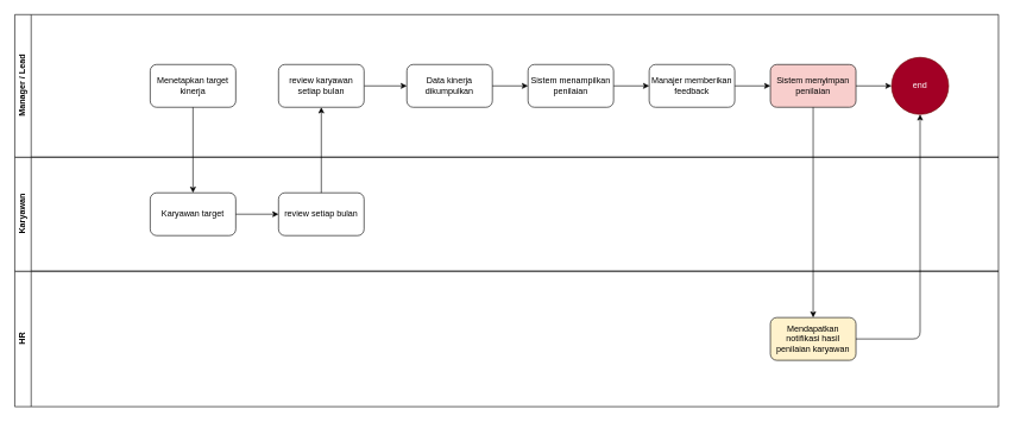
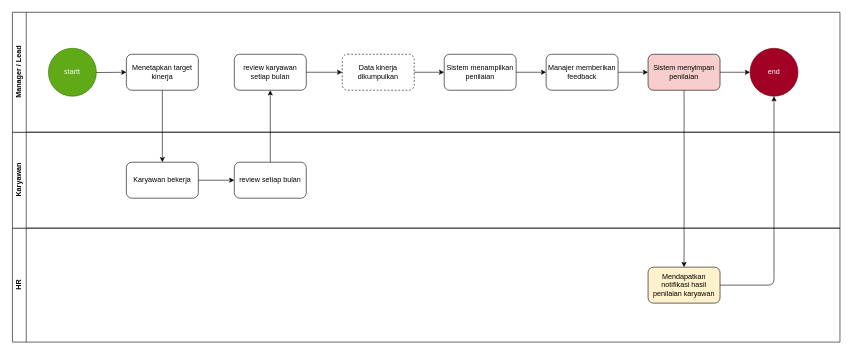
  <mxCell id="0" />
  <mxCell id="1" parent="0" />
  <mxCell id="2" value="HR" style="swimlane;horizontal=0;whiteSpace=wrap;html=1;" vertex="1" parent="1"><mxGeometry x="20" y="380" width="1380" height="190" as="geometry" /></mxCell>
  <mxCell id="3" value="Mendapatkan notifikasi hasil penilaian karyawan" style="rounded=1;whiteSpace=wrap;html=1;fillColor=#fff2cc;" vertex="1" parent="2"><mxGeometry x="1060" y="65" width="120" height="60" as="geometry" /></mxCell>
  <mxCell id="4" value="Karyawan" style="swimlane;horizontal=0;whiteSpace=wrap;html=1;" vertex="1" parent="1"><mxGeometry x="20" y="220" width="1380" height="160" as="geometry" /></mxCell>
- <mxCell id="5" value="Karyawan target" style="rounded=1;whiteSpace=wrap;html=1;" vertex="1" parent="4"><mxGeometry x="190" y="50" width="120" height="60" as="geometry" /></mxCell>
+ <mxCell id="5" value="Karyawan bekerja" style="rounded=1;whiteSpace=wrap;html=1;" vertex="1" parent="4"><mxGeometry x="190" y="50" width="120" height="60" as="geometry" /></mxCell>
  <mxCell id="6" value="review setiap bulan" style="rounded=1;whiteSpace=wrap;html=1;" vertex="1" parent="4"><mxGeometry x="370" y="50" width="120" height="60" as="geometry" /></mxCell>
  <mxCell id="7" style="edgeStyle=none;html=1;" edge="1" parent="4" source="5" target="6"><mxGeometry relative="1" as="geometry" /></mxCell>
  <mxCell id="8" value="Manager / Lead" style="swimlane;horizontal=0;whiteSpace=wrap;html=1;" vertex="1" parent="1"><mxGeometry x="20" y="20" width="1380" height="200" as="geometry" /></mxCell>
+ <mxCell id="9" value="startt" style="ellipse;whiteSpace=wrap;html=1;aspect=fixed;fillColor=#60a917;fontColor=#ffffff;strokeColor=#2D7600;" vertex="1" parent="8"><mxGeometry x="60" y="60" width="80" height="80" as="geometry" /></mxCell>
  <mxCell id="10" value="Menetapkan target kinerja" style="rounded=1;whiteSpace=wrap;html=1;" vertex="1" parent="8"><mxGeometry x="190" y="70" width="120" height="60" as="geometry" /></mxCell>
- <mxCell id="12" value=" Data kinerja dikumpulkan" style="rounded=1;whiteSpace=wrap;html=1;" vertex="1" parent="8"><mxGeometry x="550" y="70" width="120" height="60" as="geometry" /></mxCell>
+ <mxCell id="11" style="edgeStyle=none;html=1;" edge="1" parent="8" source="9" target="10"><mxGeometry relative="1" as="geometry" /></mxCell>
+ <mxCell id="12" value=" Data kinerja dikumpulkan" style="rounded=1;whiteSpace=wrap;html=1;dashed=1;" vertex="1" parent="8"><mxGeometry x="550" y="70" width="120" height="60" as="geometry" /></mxCell>
  <mxCell id="13" style="edgeStyle=none;html=1;" edge="1" parent="8" source="14" target="12"><mxGeometry relative="1" as="geometry" /></mxCell>
  <mxCell id="14" value="review karyawan setiap bulan" style="rounded=1;whiteSpace=wrap;html=1;" vertex="1" parent="8"><mxGeometry x="370" y="70" width="120" height="60" as="geometry" /></mxCell>
  <mxCell id="15" value="" style="edgeStyle=none;html=1;" edge="1" parent="8" source="16" target="19"><mxGeometry relative="1" as="geometry" /></mxCell>
  <mxCell id="16" value=" Sistem menampilkan penilaian" style="rounded=1;whiteSpace=wrap;html=1;" vertex="1" parent="8"><mxGeometry x="720" y="70" width="120" height="60" as="geometry" /></mxCell>
  <mxCell id="17" value="" style="edgeStyle=none;html=1;" edge="1" parent="8" source="12" target="16"><mxGeometry relative="1" as="geometry" /></mxCell>
  <mxCell id="18" value="" style="edgeStyle=none;html=1;" edge="1" parent="8" source="19" target="21"><mxGeometry relative="1" as="geometry" /></mxCell>
  <mxCell id="19" value=" Manajer memberikan feedback" style="rounded=1;whiteSpace=wrap;html=1;" vertex="1" parent="8"><mxGeometry x="890" y="70" width="120" height="60" as="geometry" /></mxCell>
  <mxCell id="20" style="edgeStyle=none;html=1;" edge="1" parent="8" source="21" target="22"><mxGeometry relative="1" as="geometry" /></mxCell>
  <mxCell id="21" value="Sistem menyimpan penilaian" style="rounded=1;whiteSpace=wrap;html=1;fillColor=#f8cecc;" vertex="1" parent="8"><mxGeometry x="1060" y="70" width="120" height="60" as="geometry" /></mxCell>
  <mxCell id="22" value="end" style="ellipse;whiteSpace=wrap;html=1;rounded=1;fillColor=#a20025;fontColor=#ffffff;strokeColor=#6F0000;" vertex="1" parent="8"><mxGeometry x="1230" y="60" width="80" height="80" as="geometry" /></mxCell>
  <mxCell id="23" value="" style="edgeStyle=none;html=1;" edge="1" parent="1" source="10" target="5"><mxGeometry relative="1" as="geometry" /></mxCell>
  <mxCell id="24" value="" style="edgeStyle=none;html=1;" edge="1" parent="1" source="6" target="14"><mxGeometry relative="1" as="geometry" /></mxCell>
  <mxCell id="25" value="" style="edgeStyle=none;html=1;" edge="1" parent="1" source="21" target="3"><mxGeometry relative="1" as="geometry" /></mxCell>
  <mxCell id="26" style="edgeStyle=none;html=1;" edge="1" parent="1" source="3" target="22"><mxGeometry relative="1" as="geometry"><Array as="points"><mxPoint x="1290" y="475" /></Array></mxGeometry></mxCell>
